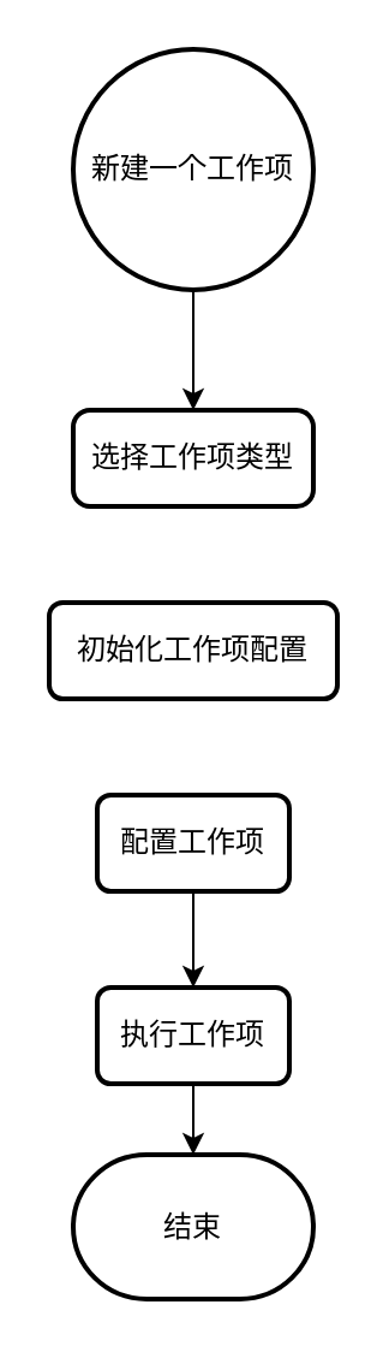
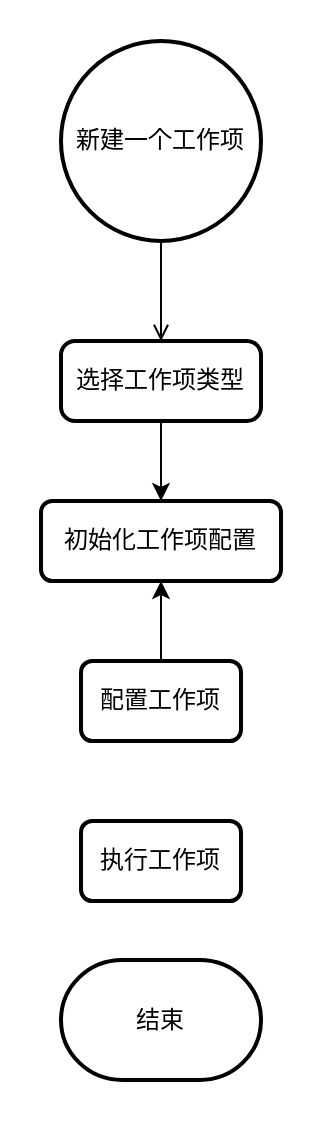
  <mxCell id="0" />
  <mxCell id="1" parent="0" />
- <mxCell id="2" value="" style="edgeStyle=none;html=1;" edge="1" parent="1" source="3" target="5"><mxGeometry relative="1" as="geometry" /></mxCell>
+ <mxCell id="2" value="" style="edgeStyle=none;html=1;endArrow=open;" edge="1" parent="1" source="3" target="5"><mxGeometry relative="1" as="geometry" /></mxCell>
  <mxCell id="3" value="新建一个工作项" style="strokeWidth=2;html=1;shape=mxgraph.flowchart.start_2;whiteSpace=wrap;" vertex="1" parent="1"><mxGeometry x="30" y="20" width="100" height="100" as="geometry" /></mxCell>
+ <mxCell id="4" value="" style="edgeStyle=none;html=1;" edge="1" parent="1" source="5" target="6"><mxGeometry relative="1" as="geometry" /></mxCell>
  <mxCell id="5" value="选择工作项类型" style="rounded=1;whiteSpace=wrap;html=1;absoluteArcSize=1;arcSize=14;strokeWidth=2;" vertex="1" parent="1"><mxGeometry x="30" y="170" width="100" height="40" as="geometry" /></mxCell>
  <mxCell id="6" value="初始化工作项配置" style="whiteSpace=wrap;html=1;rounded=1;arcSize=14;strokeWidth=2;" vertex="1" parent="1"><mxGeometry x="20" y="250" width="120" height="40" as="geometry" /></mxCell>
- <mxCell id="7" value="" style="edgeStyle=none;html=1;" edge="1" parent="1" source="8" target="10"><mxGeometry relative="1" as="geometry" /></mxCell>
+ <mxCell id="7" value="" style="edgeStyle=none;html=1;" edge="1" parent="1" source="8" target="6"><mxGeometry relative="1" as="geometry" /></mxCell>
  <mxCell id="8" value="配置工作项" style="whiteSpace=wrap;html=1;rounded=1;arcSize=14;strokeWidth=2;" vertex="1" parent="1"><mxGeometry x="40" y="330" width="80" height="40" as="geometry" /></mxCell>
- <mxCell id="9" value="" style="edgeStyle=none;html=1;" edge="1" parent="1" source="10" target="11"><mxGeometry relative="1" as="geometry" /></mxCell>
  <mxCell id="10" value="执行工作项" style="whiteSpace=wrap;html=1;rounded=1;arcSize=14;strokeWidth=2;" vertex="1" parent="1"><mxGeometry x="40" y="410" width="80" height="40" as="geometry" /></mxCell>
  <mxCell id="11" value="结束" style="strokeWidth=2;html=1;shape=mxgraph.flowchart.terminator;whiteSpace=wrap;" vertex="1" parent="1"><mxGeometry x="30" y="479.5" width="100" height="60" as="geometry" /></mxCell>
